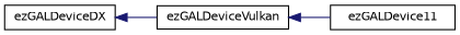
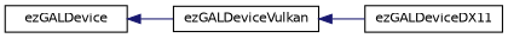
  digraph {
    rankdir=LR
    node [color=black fillcolor=white fontname=Helvetica fontsize=10 shape=record style=filled]
    edge [color=midnightblue dir=back fontname=Helvetica fontsize=10 labelfontname=Helvetica labelfontsize=10 style=solid]
-   n1 [height=0.2 label=ezGALDeviceDX width=0.4]
+   n1 [height=0.2 label=ezGALDevice width=0.4]
    n2 [height=0.2 label=ezGALDeviceVulkan width=0.4]
-   n3 [height=0.2 label=ezGALDevice11 width=0.4]
+   n3 [height=0.2 label=ezGALDeviceDX11 width=0.4]
    n1 -> n2
    n2 -> n3
  }
